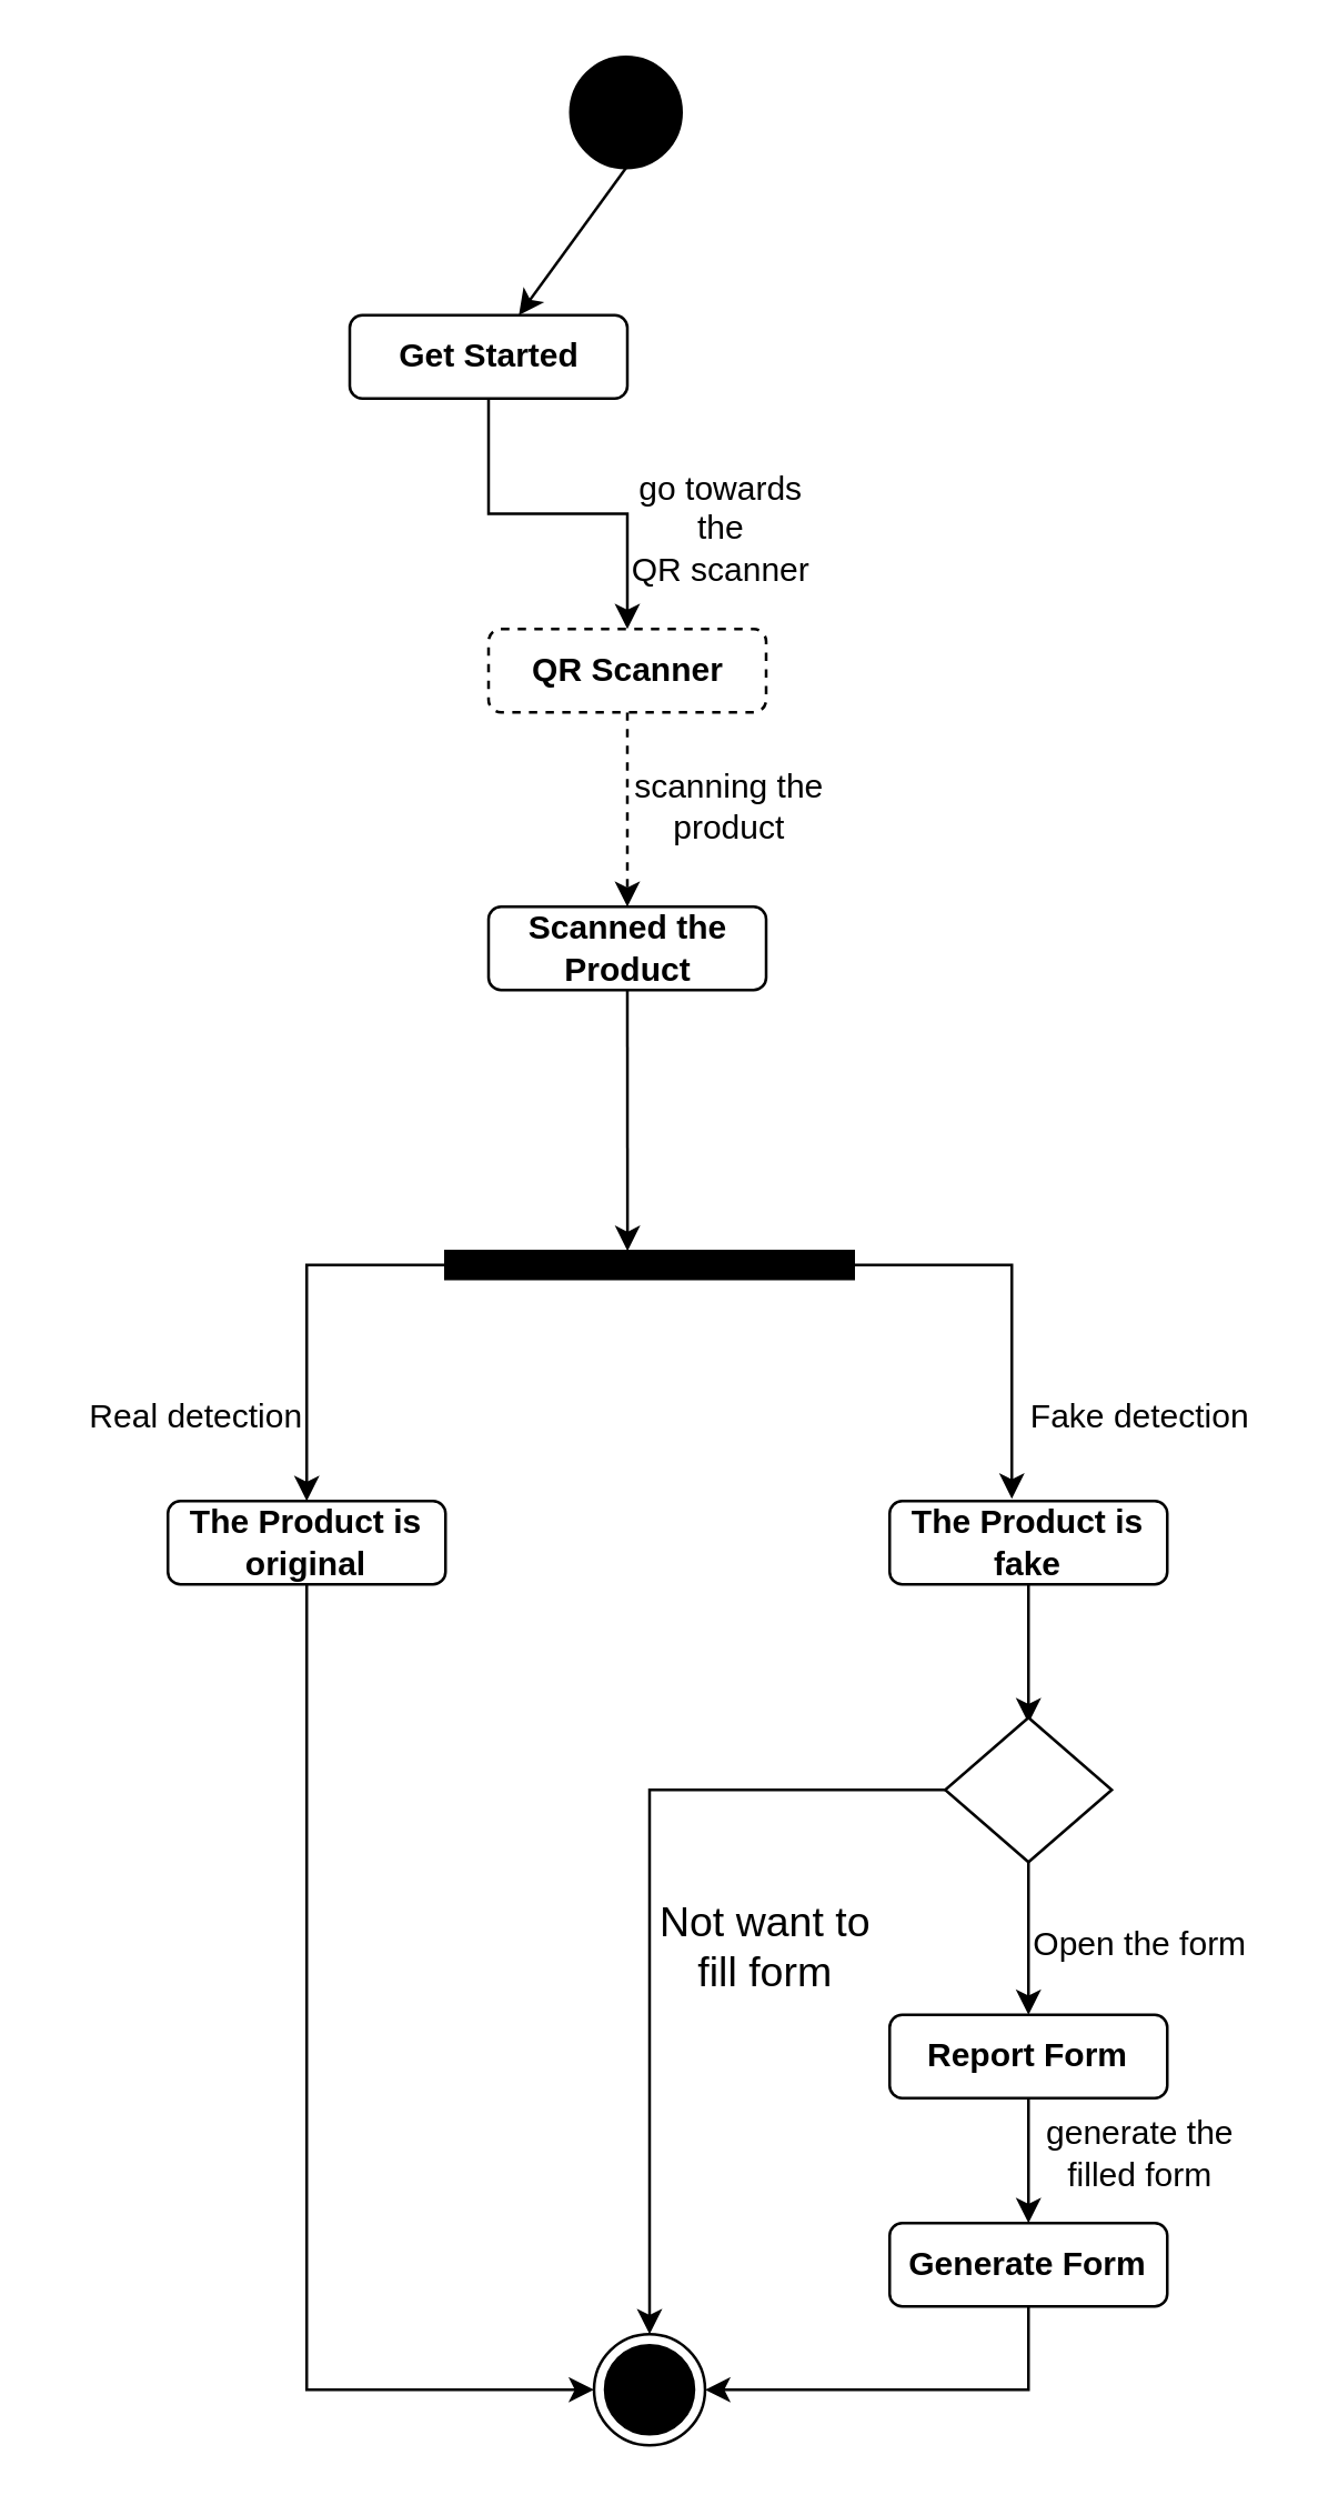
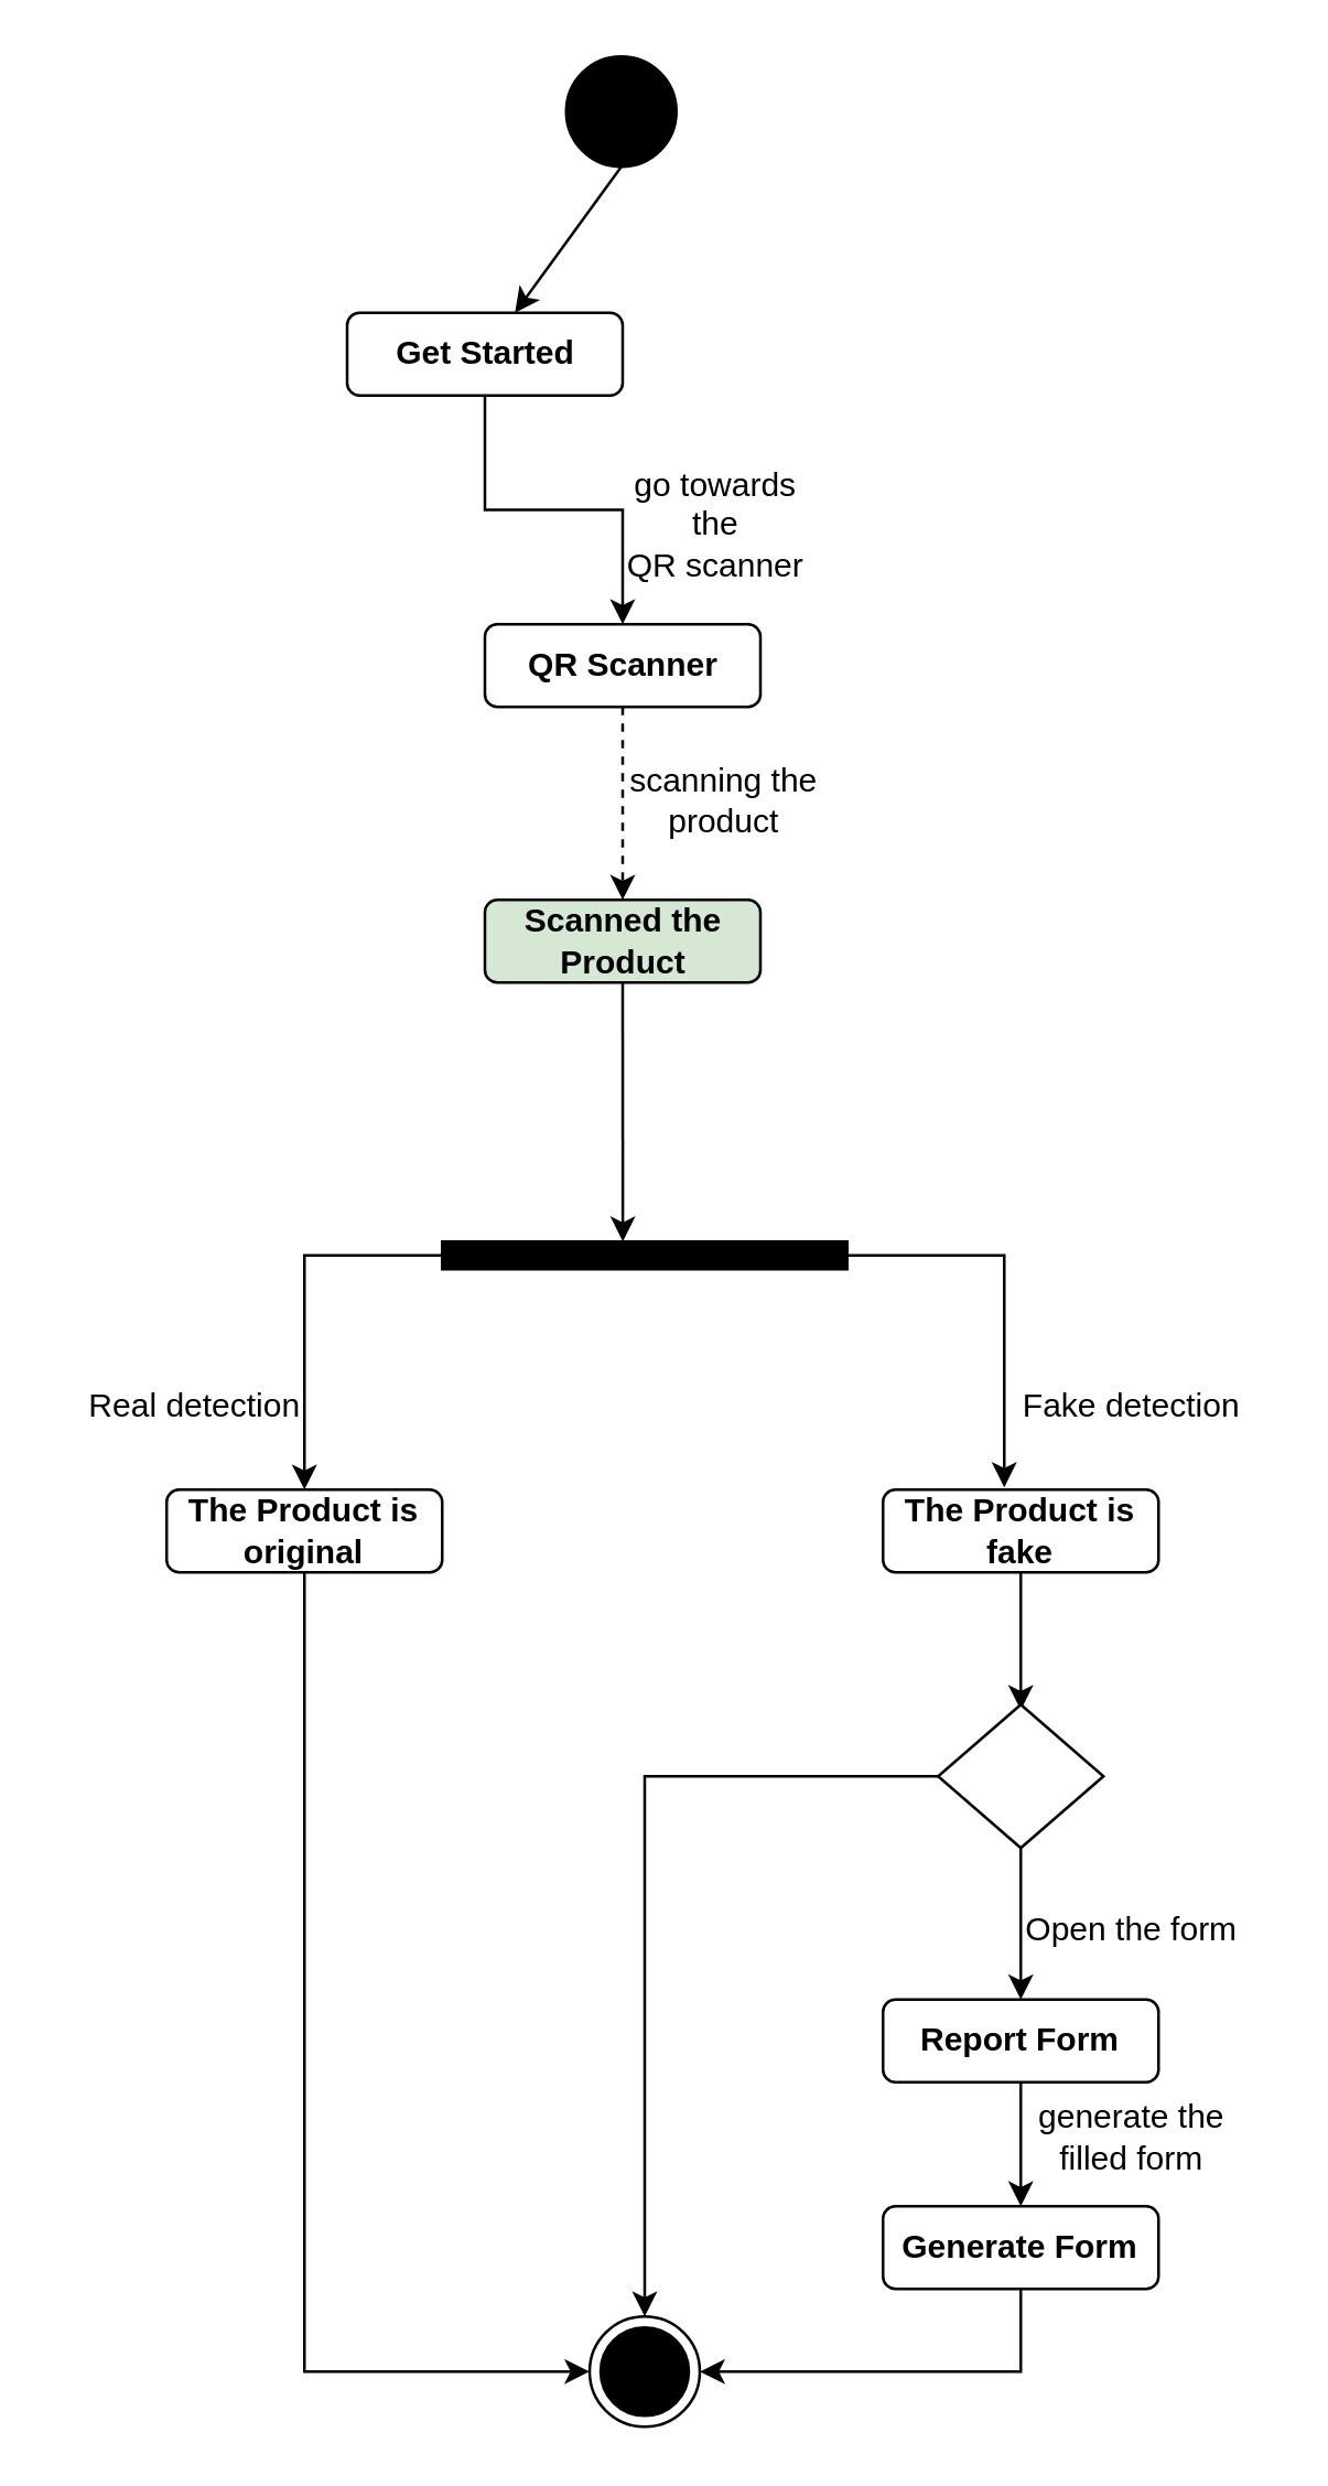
  <mxCell id="0" />
  <mxCell id="1" parent="0" />
  <mxCell id="2" value="" style="ellipse;whiteSpace=wrap;html=1;rounded=0;shadow=0;comic=0;labelBackgroundColor=none;strokeWidth=1;fillColor=#000000;fontFamily=Verdana;fontSize=12;align=center;" parent="1" vertex="1"><mxGeometry x="205" y="20" width="40" height="40" as="geometry" /></mxCell>
  <mxCell id="3" value="" style="endArrow=classic;html=1;rounded=0;exitX=0.5;exitY=1;exitDx=0;exitDy=0;" parent="1" source="2" target="5" edge="1"><mxGeometry width="50" height="50" relative="1" as="geometry"><mxPoint x="-80" y="-100" as="sourcePoint" /><mxPoint x="225.5" y="130" as="targetPoint" /></mxGeometry></mxCell>
  <mxCell id="4" style="edgeStyle=orthogonalEdgeStyle;rounded=0;orthogonalLoop=1;jettySize=auto;html=1;entryX=0.5;entryY=0;entryDx=0;entryDy=0;" parent="1" source="5" target="7" edge="1"><mxGeometry relative="1" as="geometry" /></mxCell>
  <mxCell id="5" value="Get Started" style="rounded=1;whiteSpace=wrap;html=1;fontStyle=1" parent="1" vertex="1"><mxGeometry x="125.5" y="113" width="100" height="30" as="geometry" /></mxCell>
  <mxCell id="6" style="edgeStyle=orthogonalEdgeStyle;rounded=0;orthogonalLoop=1;jettySize=auto;html=1;entryX=0.5;entryY=0;entryDx=0;entryDy=0;dashed=1;" parent="1" source="7" target="8" edge="1"><mxGeometry relative="1" as="geometry" /></mxCell>
- <mxCell id="7" value="QR Scanner" style="rounded=1;whiteSpace=wrap;html=1;fontStyle=1;dashed=1;" parent="1" vertex="1"><mxGeometry x="175.5" y="226" width="100" height="30" as="geometry" /></mxCell>
- <mxCell id="8" value="Scanned the Product" style="rounded=1;whiteSpace=wrap;html=1;fontStyle=1" parent="1" vertex="1"><mxGeometry x="175.5" y="326" width="100" height="30" as="geometry" /></mxCell>
+ <mxCell id="7" value="QR Scanner" style="rounded=1;whiteSpace=wrap;html=1;fontStyle=1" parent="1" vertex="1"><mxGeometry x="175.5" y="226" width="100" height="30" as="geometry" /></mxCell>
+ <mxCell id="8" value="Scanned the Product" style="rounded=1;whiteSpace=wrap;html=1;fontStyle=1;fillColor=#d5e8d4;" parent="1" vertex="1"><mxGeometry x="175.5" y="326" width="100" height="30" as="geometry" /></mxCell>
  <mxCell id="9" style="edgeStyle=orthogonalEdgeStyle;rounded=0;orthogonalLoop=1;jettySize=auto;html=1;entryX=0.5;entryY=0;entryDx=0;entryDy=0;exitX=0;exitY=0.5;exitDx=0;exitDy=0;" parent="1" source="10" target="13" edge="1"><mxGeometry relative="1" as="geometry" /></mxCell>
  <mxCell id="10" value="" style="whiteSpace=wrap;html=1;rounded=0;shadow=0;comic=0;labelBackgroundColor=none;strokeWidth=1;fillColor=#000000;fontFamily=Verdana;fontSize=12;align=center;rotation=0;" parent="1" vertex="1"><mxGeometry x="160" y="450" width="147" height="10" as="geometry" /></mxCell>
  <mxCell id="11" value="" style="ellipse;html=1;shape=endState;fillColor=#000000;strokeColor=#000000;" parent="1" vertex="1"><mxGeometry x="213.5" y="840" width="40" height="40" as="geometry" /></mxCell>
  <mxCell id="12" style="edgeStyle=orthogonalEdgeStyle;rounded=0;orthogonalLoop=1;jettySize=auto;html=1;entryX=0;entryY=0.5;entryDx=0;entryDy=0;" parent="1" source="13" target="11" edge="1"><mxGeometry relative="1" as="geometry"><mxPoint x="110" y="750" as="targetPoint" /><Array as="points"><mxPoint x="110" y="860" /></Array></mxGeometry></mxCell>
  <mxCell id="13" value="The Product is original" style="rounded=1;whiteSpace=wrap;html=1;fontStyle=1" parent="1" vertex="1"><mxGeometry x="60" y="540" width="100" height="30" as="geometry" /></mxCell>
  <mxCell id="14" value="" style="endArrow=classic;html=1;rounded=0;exitX=0.5;exitY=1;exitDx=0;exitDy=0;entryX=0.446;entryY=-0.003;entryDx=0;entryDy=0;entryPerimeter=0;" parent="1" source="8" target="10" edge="1"><mxGeometry width="50" height="50" relative="1" as="geometry"><mxPoint x="80" y="460" as="sourcePoint" /><mxPoint x="130" y="410" as="targetPoint" /></mxGeometry></mxCell>
  <mxCell id="15" style="edgeStyle=orthogonalEdgeStyle;rounded=0;orthogonalLoop=1;jettySize=auto;html=1;" parent="1" source="16" edge="1"><mxGeometry relative="1" as="geometry"><mxPoint x="370" y="620" as="targetPoint" /></mxGeometry></mxCell>
  <mxCell id="16" value="The Product is fake" style="rounded=1;whiteSpace=wrap;html=1;fontStyle=1" parent="1" vertex="1"><mxGeometry x="320" y="540" width="100" height="30" as="geometry" /></mxCell>
  <mxCell id="17" style="edgeStyle=orthogonalEdgeStyle;rounded=0;orthogonalLoop=1;jettySize=auto;html=1;entryX=0.44;entryY=-0.028;entryDx=0;entryDy=0;exitX=1;exitY=0.5;exitDx=0;exitDy=0;entryPerimeter=0;" parent="1" source="10" target="16" edge="1"><mxGeometry relative="1" as="geometry"><mxPoint x="170" y="465" as="sourcePoint" /><mxPoint x="120" y="550" as="targetPoint" /></mxGeometry></mxCell>
  <mxCell id="18" style="edgeStyle=orthogonalEdgeStyle;rounded=0;orthogonalLoop=1;jettySize=auto;html=1;entryX=0.5;entryY=0;entryDx=0;entryDy=0;" parent="1" source="19" target="21" edge="1"><mxGeometry relative="1" as="geometry" /></mxCell>
  <mxCell id="19" value="Report Form" style="rounded=1;whiteSpace=wrap;html=1;fontStyle=1" parent="1" vertex="1"><mxGeometry x="320" y="725" width="100" height="30" as="geometry" /></mxCell>
  <mxCell id="20" style="edgeStyle=orthogonalEdgeStyle;rounded=0;orthogonalLoop=1;jettySize=auto;html=1;exitX=0.5;exitY=1;exitDx=0;exitDy=0;entryX=1;entryY=0.5;entryDx=0;entryDy=0;" parent="1" source="21" target="11" edge="1"><mxGeometry relative="1" as="geometry"><mxPoint x="280" y="750" as="targetPoint" /></mxGeometry></mxCell>
  <mxCell id="21" value="Generate Form" style="rounded=1;whiteSpace=wrap;html=1;fontStyle=1" parent="1" vertex="1"><mxGeometry x="320" y="800" width="100" height="30" as="geometry" /></mxCell>
  <mxCell id="22" value="go towards &lt;br&gt;the &lt;br&gt;QR scanner" style="text;html=1;align=center;verticalAlign=middle;resizable=0;points=[];autosize=1;strokeColor=none;fillColor=none;" parent="1" vertex="1"><mxGeometry x="213.5" y="160" width="90" height="60" as="geometry" /></mxCell>
  <mxCell id="23" value="scanning the &lt;br&gt;product" style="text;html=1;align=center;verticalAlign=middle;resizable=0;points=[];autosize=1;strokeColor=none;fillColor=none;" parent="1" vertex="1"><mxGeometry x="217" y="270" width="90" height="40" as="geometry" /></mxCell>
  <mxCell id="24" value="Fake detection" style="text;html=1;align=center;verticalAlign=middle;resizable=0;points=[];autosize=1;strokeColor=none;fillColor=none;" parent="1" vertex="1"><mxGeometry x="360" y="495" width="100" height="30" as="geometry" /></mxCell>
  <mxCell id="25" value="Real detection" style="text;html=1;align=center;verticalAlign=middle;resizable=0;points=[];autosize=1;strokeColor=none;fillColor=none;" parent="1" vertex="1"><mxGeometry x="20" y="495" width="100" height="30" as="geometry" /></mxCell>
  <mxCell id="26" value="Open the form" style="text;html=1;align=center;verticalAlign=middle;resizable=0;points=[];autosize=1;strokeColor=none;fillColor=none;" parent="1" vertex="1"><mxGeometry x="360" y="685" width="100" height="30" as="geometry" /></mxCell>
  <mxCell id="27" value="generate the &lt;br&gt;filled form" style="text;html=1;align=center;verticalAlign=middle;resizable=0;points=[];autosize=1;strokeColor=none;fillColor=none;" parent="1" vertex="1"><mxGeometry x="365" y="755" width="90" height="40" as="geometry" /></mxCell>
- <mxCell id="28" value="Not want to &lt;br&gt;fill form" style="text;html=1;align=center;verticalAlign=middle;resizable=0;points=[];autosize=1;strokeColor=none;fillColor=none;fontSize=15;" parent="1" vertex="1"><mxGeometry x="225" y="675" width="100" height="50" as="geometry" /></mxCell>
  <mxCell id="29" style="edgeStyle=orthogonalEdgeStyle;rounded=0;orthogonalLoop=1;jettySize=auto;html=1;entryX=0.5;entryY=0;entryDx=0;entryDy=0;" edge="1" parent="1" source="31" target="19"><mxGeometry relative="1" as="geometry" /></mxCell>
  <mxCell id="30" style="edgeStyle=orthogonalEdgeStyle;rounded=0;orthogonalLoop=1;jettySize=auto;html=1;entryX=0.5;entryY=0;entryDx=0;entryDy=0;" edge="1" parent="1" source="31" target="11"><mxGeometry relative="1" as="geometry" /></mxCell>
  <mxCell id="31" value="" style="rhombus;whiteSpace=wrap;html=1;fontSize=15;direction=south;" vertex="1" parent="1"><mxGeometry x="340" y="618" width="60" height="52" as="geometry" /></mxCell>
